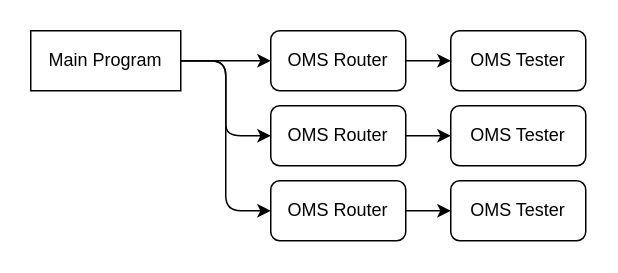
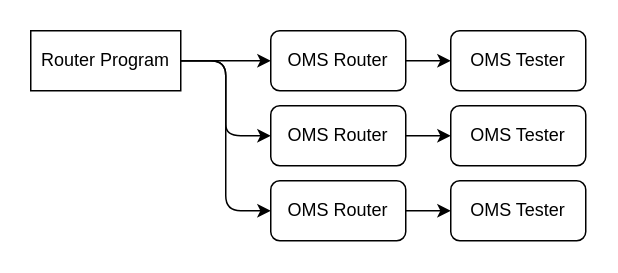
  <mxCell id="0" />
  <mxCell id="1" parent="0" />
  <mxCell id="2" style="edgeStyle=none;html=1;entryX=0;entryY=0.5;entryDx=0;entryDy=0;" edge="1" parent="1" source="5" target="7"><mxGeometry relative="1" as="geometry" /></mxCell>
  <mxCell id="3" style="edgeStyle=entityRelationEdgeStyle;html=1;entryX=0;entryY=0.5;entryDx=0;entryDy=0;" edge="1" parent="1" source="5" target="9"><mxGeometry relative="1" as="geometry" /></mxCell>
  <mxCell id="4" style="edgeStyle=entityRelationEdgeStyle;html=1;entryX=0;entryY=0.5;entryDx=0;entryDy=0;" edge="1" parent="1" source="5" target="11"><mxGeometry relative="1" as="geometry" /></mxCell>
- <mxCell id="5" value="Main Program" style="rounded=0;whiteSpace=wrap;html=1;" vertex="1" parent="1"><mxGeometry x="20" y="20" width="100" height="40" as="geometry" /></mxCell>
+ <mxCell id="5" value="Router Program" style="rounded=0;whiteSpace=wrap;html=1;" vertex="1" parent="1"><mxGeometry x="20" y="20" width="100" height="40" as="geometry" /></mxCell>
  <mxCell id="6" style="edgeStyle=entityRelationEdgeStyle;html=1;entryX=0;entryY=0.5;entryDx=0;entryDy=0;" edge="1" parent="1" source="7" target="12"><mxGeometry relative="1" as="geometry" /></mxCell>
  <mxCell id="7" value="OMS Router" style="rounded=1;whiteSpace=wrap;html=1;" vertex="1" parent="1"><mxGeometry x="180" y="20" width="90" height="40" as="geometry" /></mxCell>
  <mxCell id="8" style="edgeStyle=entityRelationEdgeStyle;html=1;entryX=0;entryY=0.5;entryDx=0;entryDy=0;" edge="1" parent="1" source="9" target="13"><mxGeometry relative="1" as="geometry" /></mxCell>
  <mxCell id="9" value="OMS Router" style="rounded=1;whiteSpace=wrap;html=1;" vertex="1" parent="1"><mxGeometry x="180" y="70" width="90" height="40" as="geometry" /></mxCell>
  <mxCell id="10" style="edgeStyle=entityRelationEdgeStyle;html=1;entryX=0;entryY=0.5;entryDx=0;entryDy=0;" edge="1" parent="1" source="11" target="14"><mxGeometry relative="1" as="geometry" /></mxCell>
  <mxCell id="11" value="OMS Router" style="rounded=1;whiteSpace=wrap;html=1;" vertex="1" parent="1"><mxGeometry x="180" y="120" width="90" height="40" as="geometry" /></mxCell>
  <mxCell id="12" value="OMS Tester" style="rounded=1;whiteSpace=wrap;html=1;" vertex="1" parent="1"><mxGeometry x="300" y="20" width="90" height="40" as="geometry" /></mxCell>
  <mxCell id="13" value="OMS Tester" style="rounded=1;whiteSpace=wrap;html=1;" vertex="1" parent="1"><mxGeometry x="300" y="70" width="90" height="40" as="geometry" /></mxCell>
  <mxCell id="14" value="OMS Tester" style="rounded=1;whiteSpace=wrap;html=1;" vertex="1" parent="1"><mxGeometry x="300" y="120" width="90" height="40" as="geometry" /></mxCell>
